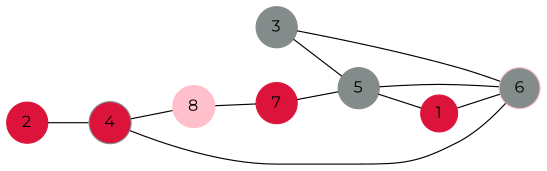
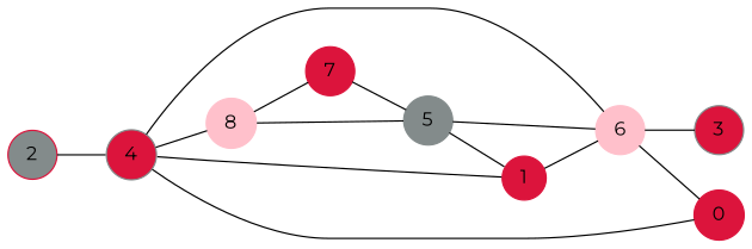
  graph {
    fontname=Montserrat
    rankdir=LR
    splines=true
    node [color=crimson fontname=Montserrat shape=circle style=filled]
    edge [fontname=Montserrat]
-   3 [color=azure4 height=0.4]
-   2 [height=0.4]
+   3 [color=azure4 height=0.4 fillcolor=crimson]
+   2 [height=0.4 fillcolor=azure4]
    4 [color=azure4 fillcolor=crimson height=0.4]
    1 [height=0.4]
-   6 [color=pink height=0.4 fillcolor=azure4]
+   6 [color=pink height=0.4]
+   0 [height=0.4]
    8 [color=pink height=0.4]
    7 [height=0.4]
    5 [color=azure4 height=0.4]
    2 -- 4
+   4 -- 1
    4 -- 6
+   4 -- 0
    4 -- 8
    1 -- 6
    6 -- 3
+   6 -- 0
    8 -- 7
-   3 -- 5
+   8 -- 5
    7 -- 5
    5 -- 1
    5 -- 6
  }
